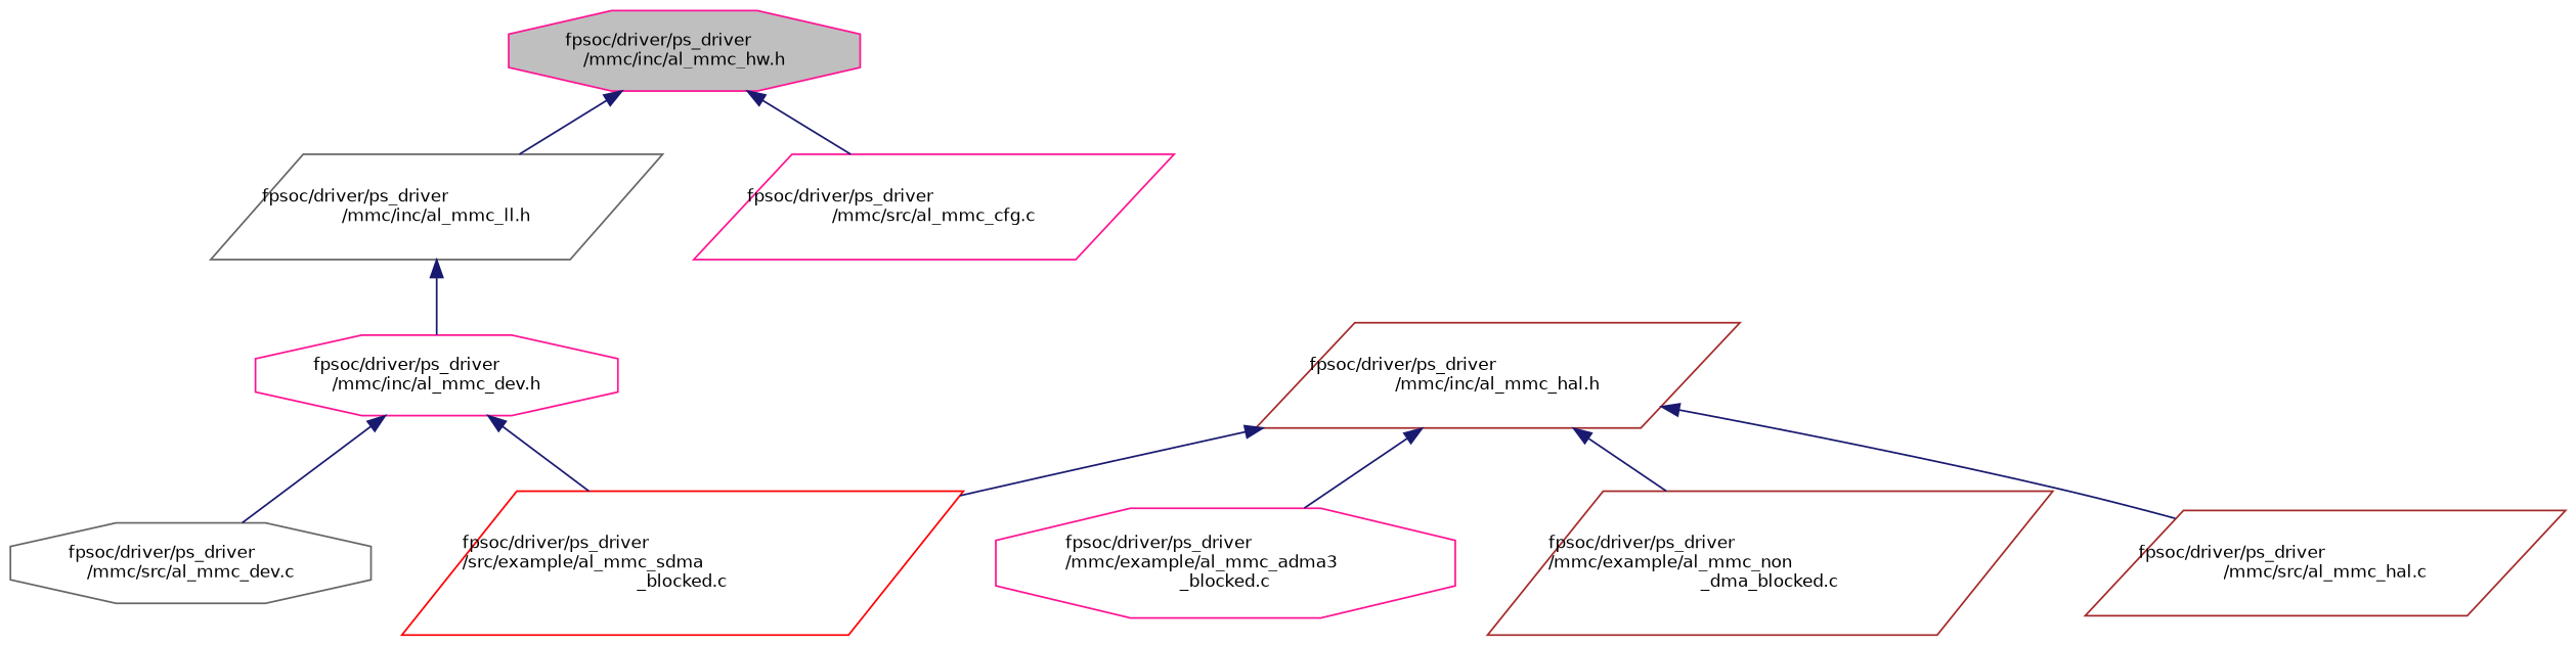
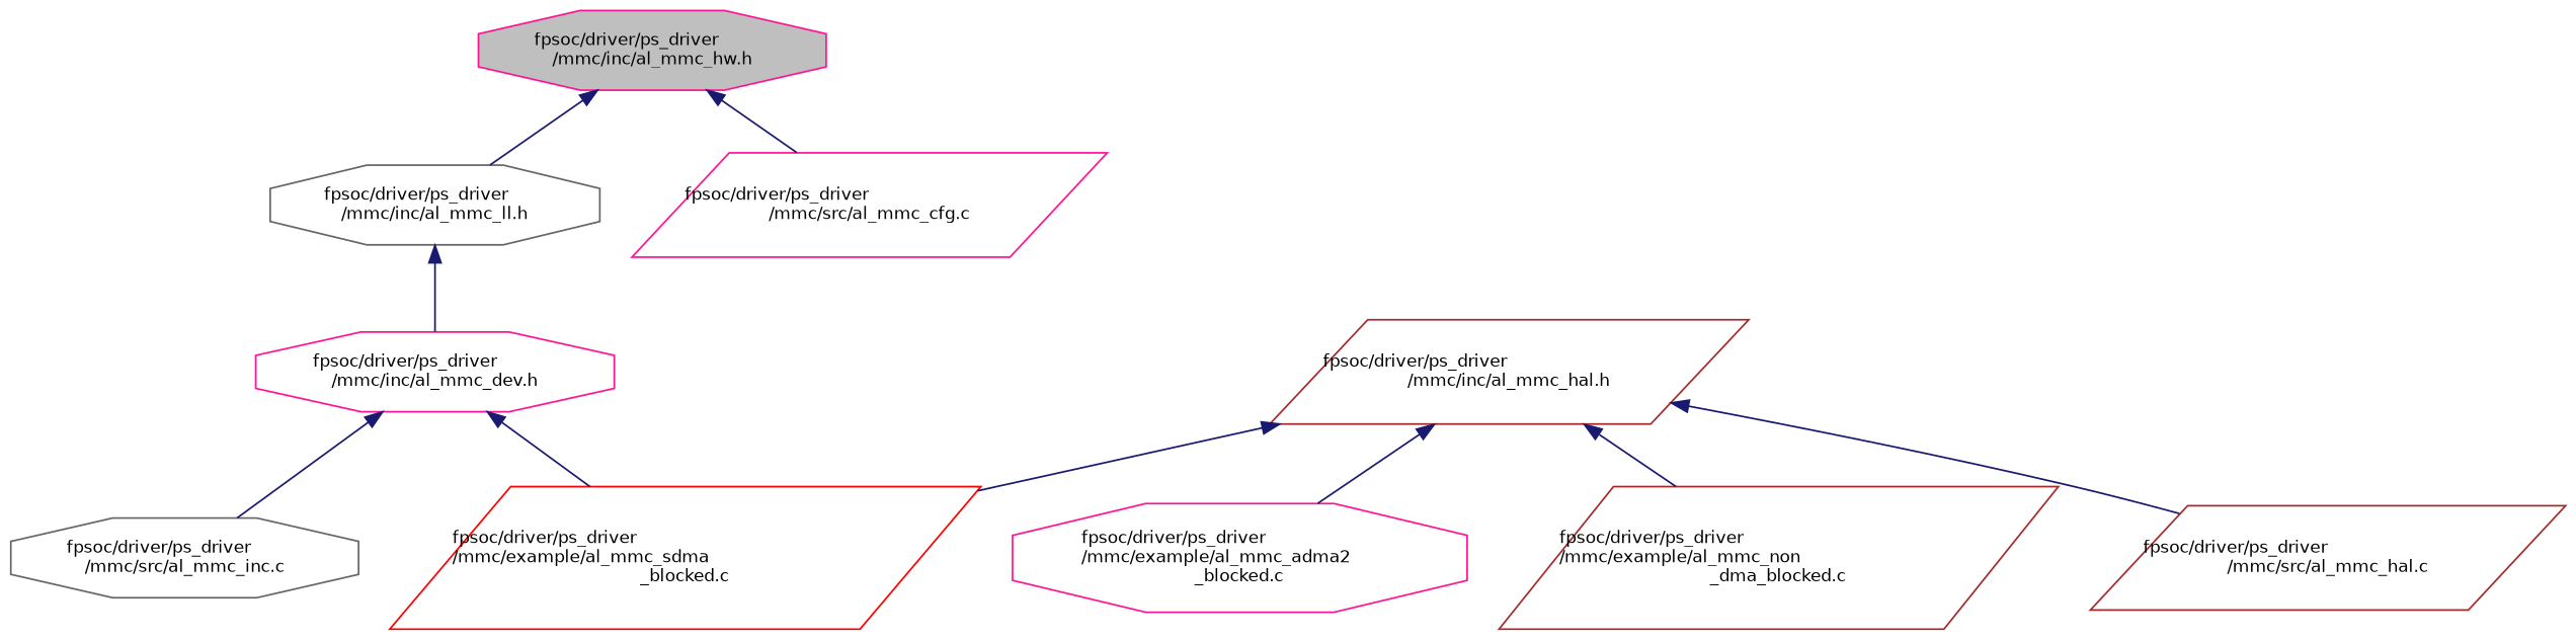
  digraph {
    node [color=deeppink fillcolor=white fontname=Helvetica fontsize=10 shape=parallelogram style=filled]
    edge [color=midnightblue dir=back fontname=Helvetica fontsize=10 labelfontname=Helvetica labelfontsize=10 style=solid]
    n1 [fillcolor=grey75 fontcolor=black height=0.2 label="fpsoc/driver/ps_driver\l/mmc/inc/al_mmc_hw.h" shape=octagon width=0.4]
-   n2 [color=gray40 height=0.2 label="fpsoc/driver/ps_driver\l/mmc/inc/al_mmc_ll.h" width=0.4]
+   n2 [color=gray40 height=0.2 label="fpsoc/driver/ps_driver\l/mmc/inc/al_mmc_ll.h" shape=octagon width=0.4]
    n3 [height=0.2 label="fpsoc/driver/ps_driver\l/mmc/src/al_mmc_cfg.c" width=0.4]
    n4 [height=0.2 label="fpsoc/driver/ps_driver\l/mmc/inc/al_mmc_dev.h" shape=octagon width=0.4]
-   n5 [color=gray40 height=0.2 label="fpsoc/driver/ps_driver\l/mmc/src/al_mmc_dev.c" shape=octagon width=0.4]
-   n6 [color=red height=0.2 label="fpsoc/driver/ps_driver\l/src/example/al_mmc_sdma\l_blocked.c" width=0.4]
+   n5 [color=gray40 height=0.2 label="fpsoc/driver/ps_driver\l/mmc/src/al_mmc_inc.c" shape=octagon width=0.4]
+   n6 [color=red height=0.2 label="fpsoc/driver/ps_driver\l/mmc/example/al_mmc_sdma\l_blocked.c" width=0.4]
    n7 [color=brown height=0.2 label="fpsoc/driver/ps_driver\l/mmc/inc/al_mmc_hal.h" width=0.4]
-   n8 [height=0.2 label="fpsoc/driver/ps_driver\l/mmc/example/al_mmc_adma3\l_blocked.c" shape=octagon width=0.4]
+   n8 [height=0.2 label="fpsoc/driver/ps_driver\l/mmc/example/al_mmc_adma2\l_blocked.c" shape=octagon width=0.4]
    n9 [color=brown height=0.2 label="fpsoc/driver/ps_driver\l/mmc/example/al_mmc_non\l_dma_blocked.c" width=0.4]
    n10 [color=brown height=0.2 label="fpsoc/driver/ps_driver\l/mmc/src/al_mmc_hal.c" width=0.4]
    n1 -> n2
    n1 -> n3
    n2 -> n4
    n4 -> n5
    n4 -> n6
    n7 -> n6
    n7 -> n8
    n7 -> n9
    n7 -> n10
  }
